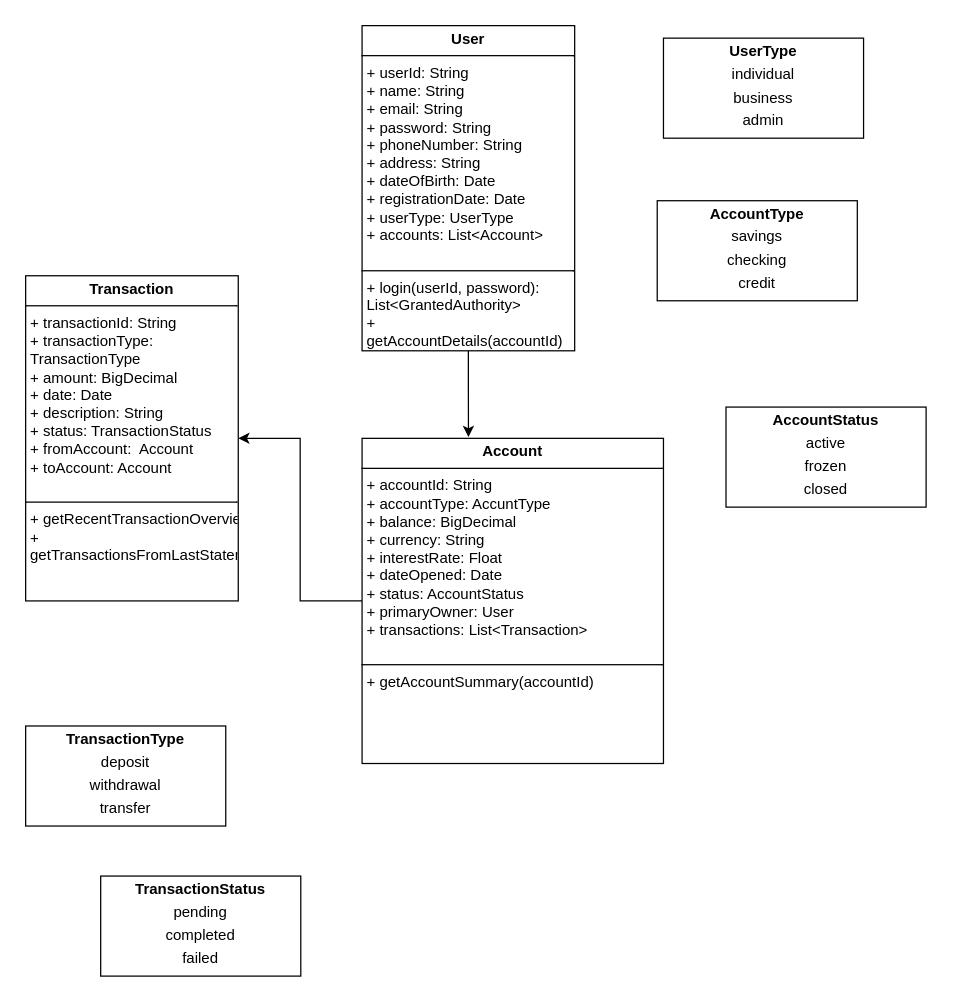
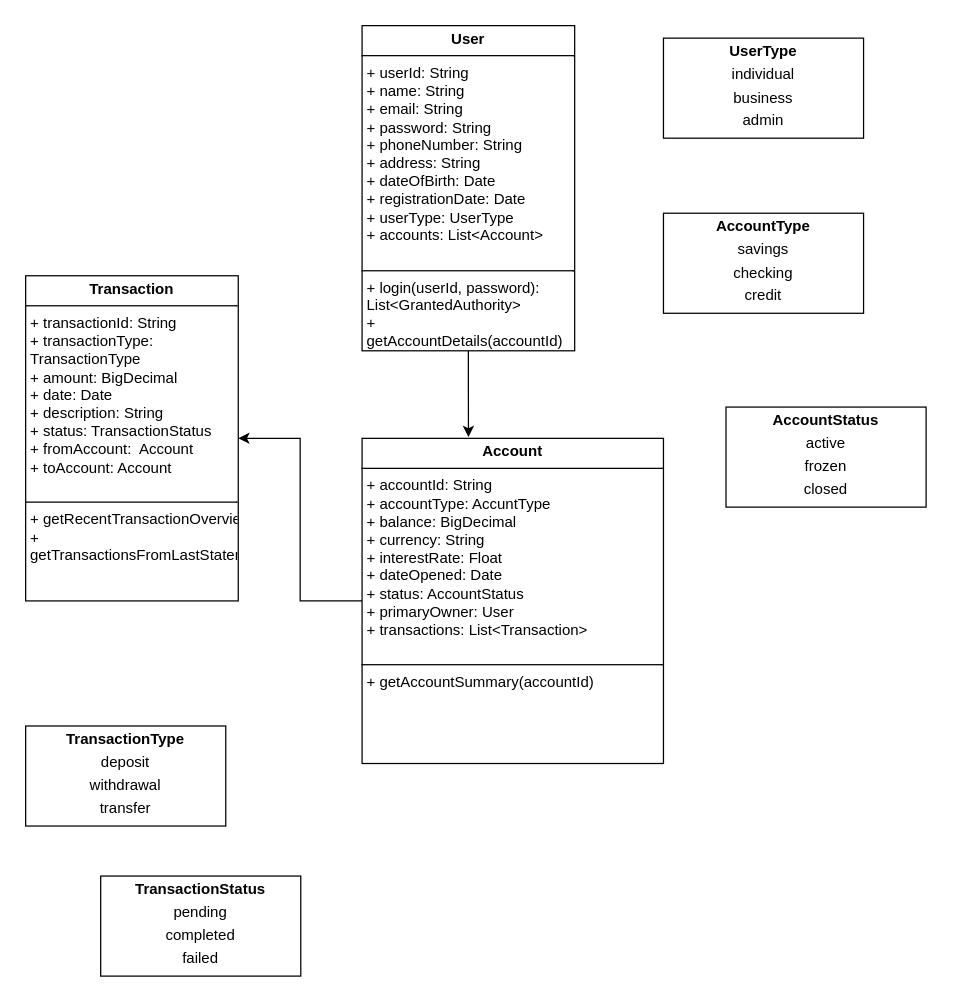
  <mxCell id="0" />
  <mxCell id="1" parent="0" />
  <mxCell id="2" value="&lt;p style=&quot;margin:0px;margin-top:4px;text-align:center;&quot;&gt;&lt;b&gt;User&lt;/b&gt;&lt;/p&gt;&lt;hr size=&quot;1&quot; style=&quot;border-style:solid;&quot;&gt;&lt;p style=&quot;margin:0px;margin-left:4px;&quot;&gt;+ userId: String&lt;/p&gt;&lt;p style=&quot;margin:0px;margin-left:4px;&quot;&gt;+ name: String&lt;/p&gt;&lt;p style=&quot;margin:0px;margin-left:4px;&quot;&gt;+ email: String&lt;/p&gt;&lt;p style=&quot;margin:0px;margin-left:4px;&quot;&gt;+ password: String&lt;/p&gt;&lt;p style=&quot;margin:0px;margin-left:4px;&quot;&gt;+ phoneNumber: String&lt;/p&gt;&lt;p style=&quot;margin:0px;margin-left:4px;&quot;&gt;+ address: String&lt;/p&gt;&lt;p style=&quot;margin:0px;margin-left:4px;&quot;&gt;+ dateOfBirth: Date&lt;/p&gt;&lt;p style=&quot;margin:0px;margin-left:4px;&quot;&gt;+ registrationDate: Date&lt;/p&gt;&lt;p style=&quot;margin:0px;margin-left:4px;&quot;&gt;+ userType: UserType&lt;/p&gt;&lt;p style=&quot;margin:0px;margin-left:4px;&quot;&gt;+ accounts: List&amp;lt;Account&amp;gt;&lt;/p&gt;&lt;p style=&quot;margin:0px;margin-left:4px;&quot;&gt;&lt;br&gt;&lt;/p&gt;&lt;hr size=&quot;1&quot; style=&quot;border-style:solid;&quot;&gt;&lt;p style=&quot;margin:0px;margin-left:4px;&quot;&gt;+ login(userId, password): List&amp;lt;GrantedAuthority&amp;gt;&lt;/p&gt;&lt;p style=&quot;margin:0px;margin-left:4px;&quot;&gt;+ getAccountDetails(accountId)&lt;/p&gt;" style="verticalAlign=top;align=left;overflow=fill;html=1;whiteSpace=wrap;" vertex="1" parent="1"><mxGeometry x="289" y="20" width="170" height="260" as="geometry" /></mxCell>
  <mxCell id="3" value="&lt;p style=&quot;margin:0px;margin-top:4px;text-align:center;&quot;&gt;&lt;b&gt;UserType&lt;/b&gt;&lt;/p&gt;&lt;p style=&quot;margin:0px;margin-top:4px;text-align:center;&quot;&gt;individual&lt;/p&gt;&lt;p style=&quot;margin:0px;margin-top:4px;text-align:center;&quot;&gt;business&lt;/p&gt;&lt;p style=&quot;margin:0px;margin-top:4px;text-align:center;&quot;&gt;admin&lt;/p&gt;&lt;p style=&quot;margin:0px;margin-top:4px;text-align:center;&quot;&gt;&lt;br&gt;&lt;/p&gt;" style="verticalAlign=top;align=left;overflow=fill;html=1;whiteSpace=wrap;" vertex="1" parent="1"><mxGeometry x="530" y="30" width="160" height="80" as="geometry" /></mxCell>
  <mxCell id="4" style="edgeStyle=orthogonalEdgeStyle;rounded=0;orthogonalLoop=1;jettySize=auto;html=1;entryX=1;entryY=0.5;entryDx=0;entryDy=0;" edge="1" parent="1" source="5" target="8"><mxGeometry relative="1" as="geometry" /></mxCell>
  <mxCell id="5" value="&lt;p style=&quot;margin:0px;margin-top:4px;text-align:center;&quot;&gt;&lt;b&gt;Account&lt;/b&gt;&lt;/p&gt;&lt;hr size=&quot;1&quot; style=&quot;border-style:solid;&quot;&gt;&lt;p style=&quot;margin:0px;margin-left:4px;&quot;&gt;+ accountId: String&lt;/p&gt;&lt;p style=&quot;margin:0px;margin-left:4px;&quot;&gt;+ accountType: AccuntType&lt;/p&gt;&lt;p style=&quot;margin:0px;margin-left:4px;&quot;&gt;+ balance: BigDecimal&lt;/p&gt;&lt;p style=&quot;margin:0px;margin-left:4px;&quot;&gt;+ currency: String&lt;/p&gt;&lt;p style=&quot;margin:0px;margin-left:4px;&quot;&gt;+ interestRate: Float&lt;/p&gt;&lt;p style=&quot;margin:0px;margin-left:4px;&quot;&gt;&lt;span style=&quot;background-color: initial;&quot;&gt;+ dateOpened: Date&lt;/span&gt;&lt;/p&gt;&lt;p style=&quot;margin:0px;margin-left:4px;&quot;&gt;+ status: AccountStatus&lt;/p&gt;&lt;p style=&quot;margin:0px;margin-left:4px;&quot;&gt;+ primaryOwner: User&lt;/p&gt;&lt;p style=&quot;margin:0px;margin-left:4px;&quot;&gt;+ transactions: List&amp;lt;Transaction&amp;gt;&lt;/p&gt;&lt;p style=&quot;margin:0px;margin-left:4px;&quot;&gt;&lt;br&gt;&lt;/p&gt;&lt;hr size=&quot;1&quot; style=&quot;border-style:solid;&quot;&gt;&lt;p style=&quot;margin:0px;margin-left:4px;&quot;&gt;+&amp;nbsp;&lt;span style=&quot;background-color: initial;&quot;&gt;getAccountSummary&lt;/span&gt;&lt;span style=&quot;background-color: initial;&quot;&gt;(accountId)&lt;/span&gt;&lt;/p&gt;&lt;p style=&quot;margin:0px;margin-left:4px;&quot;&gt;&lt;br&gt;&lt;/p&gt;" style="verticalAlign=top;align=left;overflow=fill;html=1;whiteSpace=wrap;" vertex="1" parent="1"><mxGeometry x="289" y="350" width="241" height="260" as="geometry" /></mxCell>
- <mxCell id="6" value="&lt;p style=&quot;margin:0px;margin-top:4px;text-align:center;&quot;&gt;&lt;b&gt;AccountType&lt;/b&gt;&lt;/p&gt;&lt;p style=&quot;margin:0px;margin-top:4px;text-align:center;&quot;&gt;savings&lt;/p&gt;&lt;p style=&quot;margin:0px;margin-top:4px;text-align:center;&quot;&gt;checking&lt;/p&gt;&lt;p style=&quot;margin:0px;margin-top:4px;text-align:center;&quot;&gt;credit&lt;/p&gt;&lt;p style=&quot;margin:0px;margin-top:4px;text-align:center;&quot;&gt;&lt;br&gt;&lt;/p&gt;&lt;p style=&quot;margin:0px;margin-top:4px;text-align:center;&quot;&gt;&lt;br&gt;&lt;/p&gt;" style="verticalAlign=top;align=left;overflow=fill;html=1;whiteSpace=wrap;" vertex="1" parent="1"><mxGeometry x="525" y="160" width="160" height="80" as="geometry" /></mxCell>
+ <mxCell id="6" value="&lt;p style=&quot;margin:0px;margin-top:4px;text-align:center;&quot;&gt;&lt;b&gt;AccountType&lt;/b&gt;&lt;/p&gt;&lt;p style=&quot;margin:0px;margin-top:4px;text-align:center;&quot;&gt;savings&lt;/p&gt;&lt;p style=&quot;margin:0px;margin-top:4px;text-align:center;&quot;&gt;checking&lt;/p&gt;&lt;p style=&quot;margin:0px;margin-top:4px;text-align:center;&quot;&gt;credit&lt;/p&gt;&lt;p style=&quot;margin:0px;margin-top:4px;text-align:center;&quot;&gt;&lt;br&gt;&lt;/p&gt;&lt;p style=&quot;margin:0px;margin-top:4px;text-align:center;&quot;&gt;&lt;br&gt;&lt;/p&gt;" style="verticalAlign=top;align=left;overflow=fill;html=1;whiteSpace=wrap;" vertex="1" parent="1"><mxGeometry x="530" y="170" width="160" height="80" as="geometry" /></mxCell>
  <mxCell id="7" value="&lt;p style=&quot;margin:0px;margin-top:4px;text-align:center;&quot;&gt;&lt;b&gt;AccountStatus&lt;/b&gt;&lt;/p&gt;&lt;p style=&quot;margin:0px;margin-top:4px;text-align:center;&quot;&gt;active&lt;/p&gt;&lt;p style=&quot;margin:0px;margin-top:4px;text-align:center;&quot;&gt;frozen&lt;/p&gt;&lt;p style=&quot;margin:0px;margin-top:4px;text-align:center;&quot;&gt;closed&lt;/p&gt;&lt;p style=&quot;margin:0px;margin-top:4px;text-align:center;&quot;&gt;&lt;b&gt;&lt;br&gt;&lt;/b&gt;&lt;/p&gt;&lt;p style=&quot;margin:0px;margin-top:4px;text-align:center;&quot;&gt;&lt;b&gt;&lt;br&gt;&lt;/b&gt;&lt;/p&gt;" style="verticalAlign=top;align=left;overflow=fill;html=1;whiteSpace=wrap;" vertex="1" parent="1"><mxGeometry x="580" y="325" width="160" height="80" as="geometry" /></mxCell>
  <mxCell id="8" value="&lt;p style=&quot;margin:0px;margin-top:4px;text-align:center;&quot;&gt;&lt;b&gt;Transaction&lt;/b&gt;&lt;/p&gt;&lt;hr size=&quot;1&quot; style=&quot;border-style:solid;&quot;&gt;&lt;p style=&quot;margin:0px;margin-left:4px;&quot;&gt;+ transactionId: String&lt;/p&gt;&lt;p style=&quot;margin:0px;margin-left:4px;&quot;&gt;+ transactionType: TransactionType&lt;/p&gt;&lt;p style=&quot;margin:0px;margin-left:4px;&quot;&gt;+ amount: BigDecimal&lt;/p&gt;&lt;p style=&quot;margin:0px;margin-left:4px;&quot;&gt;+ date: Date&lt;/p&gt;&lt;p style=&quot;margin:0px;margin-left:4px;&quot;&gt;+ description: String&lt;/p&gt;&lt;p style=&quot;margin:0px;margin-left:4px;&quot;&gt;+ status: TransactionStatus&lt;/p&gt;&lt;p style=&quot;margin:0px;margin-left:4px;&quot;&gt;+ fromAccount:&amp;nbsp; Account&lt;/p&gt;&lt;p style=&quot;margin:0px;margin-left:4px;&quot;&gt;+ toAccount: Account&lt;/p&gt;&lt;p style=&quot;margin:0px;margin-left:4px;&quot;&gt;&lt;br&gt;&lt;/p&gt;&lt;hr size=&quot;1&quot; style=&quot;border-style:solid;&quot;&gt;&lt;p style=&quot;margin: 0px 0px 0px 4px;&quot;&gt;+&amp;nbsp;&lt;span style=&quot;background-color: initial;&quot;&gt;getRecentTransactionOverview&lt;/span&gt;&lt;span style=&quot;background-color: initial;&quot;&gt;(accountId)&lt;/span&gt;&lt;/p&gt;&lt;p style=&quot;margin: 0px 0px 0px 4px;&quot;&gt;&lt;span style=&quot;background-color: initial;&quot;&gt;+ getTransactionsFromLastStatement(accountId)&lt;/span&gt;&lt;/p&gt;" style="verticalAlign=top;align=left;overflow=fill;html=1;whiteSpace=wrap;" vertex="1" parent="1"><mxGeometry x="20" y="220" width="170" height="260" as="geometry" /></mxCell>
  <mxCell id="9" value="&lt;p style=&quot;margin:0px;margin-top:4px;text-align:center;&quot;&gt;&lt;b&gt;TransactionType&lt;/b&gt;&lt;/p&gt;&lt;p style=&quot;margin:0px;margin-top:4px;text-align:center;&quot;&gt;deposit&lt;/p&gt;&lt;p style=&quot;margin:0px;margin-top:4px;text-align:center;&quot;&gt;withdrawal&lt;/p&gt;&lt;p style=&quot;margin:0px;margin-top:4px;text-align:center;&quot;&gt;transfer&lt;/p&gt;&lt;p style=&quot;margin:0px;margin-top:4px;text-align:center;&quot;&gt;&lt;b&gt;&lt;br&gt;&lt;/b&gt;&lt;/p&gt;&lt;p style=&quot;margin:0px;margin-top:4px;text-align:center;&quot;&gt;&lt;b&gt;&lt;br&gt;&lt;/b&gt;&lt;/p&gt;" style="verticalAlign=top;align=left;overflow=fill;html=1;whiteSpace=wrap;" vertex="1" parent="1"><mxGeometry x="20" y="580" width="160" height="80" as="geometry" /></mxCell>
  <mxCell id="10" value="&lt;p style=&quot;margin:0px;margin-top:4px;text-align:center;&quot;&gt;&lt;b&gt;TransactionStatus&lt;/b&gt;&lt;/p&gt;&lt;p style=&quot;margin:0px;margin-top:4px;text-align:center;&quot;&gt;pending&lt;/p&gt;&lt;p style=&quot;margin:0px;margin-top:4px;text-align:center;&quot;&gt;completed&lt;/p&gt;&lt;p style=&quot;margin:0px;margin-top:4px;text-align:center;&quot;&gt;failed&lt;/p&gt;&lt;p style=&quot;margin:0px;margin-top:4px;text-align:center;&quot;&gt;&lt;b&gt;&lt;br&gt;&lt;/b&gt;&lt;/p&gt;&lt;p style=&quot;margin:0px;margin-top:4px;text-align:center;&quot;&gt;&lt;b&gt;&lt;br&gt;&lt;/b&gt;&lt;/p&gt;" style="verticalAlign=top;align=left;overflow=fill;html=1;whiteSpace=wrap;" vertex="1" parent="1"><mxGeometry x="80" y="700" width="160" height="80" as="geometry" /></mxCell>
  <mxCell id="11" style="edgeStyle=orthogonalEdgeStyle;rounded=0;orthogonalLoop=1;jettySize=auto;html=1;entryX=0.353;entryY=-0.004;entryDx=0;entryDy=0;entryPerimeter=0;" edge="1" parent="1" source="2" target="5"><mxGeometry relative="1" as="geometry" /></mxCell>
